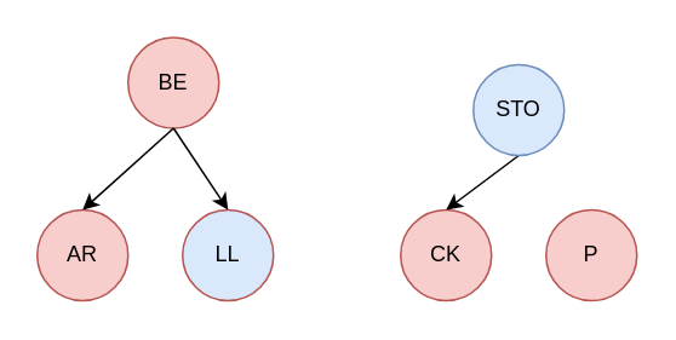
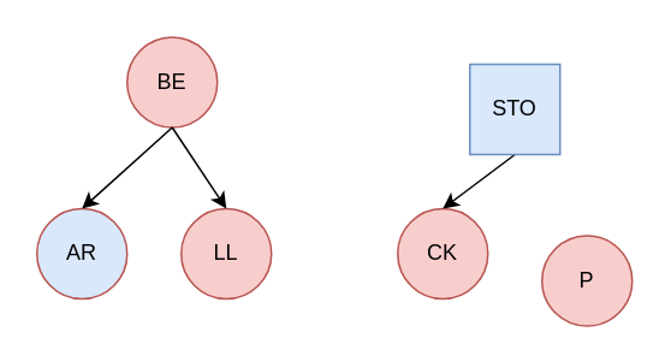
  <mxCell id="0" />
  <mxCell id="1" parent="0" />
  <mxCell id="2" value="BE" style="ellipse;whiteSpace=wrap;html=1;aspect=fixed;fillColor=#f8cecc;strokeColor=#b85450;" vertex="1" parent="1"><mxGeometry x="70" y="20" width="50" height="50" as="geometry" /></mxCell>
- <mxCell id="3" value="AR" style="ellipse;whiteSpace=wrap;html=1;aspect=fixed;fillColor=#f8cecc;strokeColor=#b85450;" vertex="1" parent="1"><mxGeometry x="20" y="115" width="50" height="50" as="geometry" /></mxCell>
- <mxCell id="4" value="LL" style="ellipse;whiteSpace=wrap;html=1;aspect=fixed;fillColor=#dae8fc;strokeColor=#b85450;" vertex="1" parent="1"><mxGeometry x="100" y="115" width="50" height="50" as="geometry" /></mxCell>
+ <mxCell id="3" value="AR" style="ellipse;whiteSpace=wrap;html=1;aspect=fixed;fillColor=#dae8fc;strokeColor=#b85450;" vertex="1" parent="1"><mxGeometry x="20" y="115" width="50" height="50" as="geometry" /></mxCell>
+ <mxCell id="4" value="LL" style="ellipse;whiteSpace=wrap;html=1;aspect=fixed;fillColor=#f8cecc;strokeColor=#b85450;" vertex="1" parent="1"><mxGeometry x="100" y="115" width="50" height="50" as="geometry" /></mxCell>
  <mxCell id="5" value="" style="endArrow=classic;html=1;exitX=0.5;exitY=1;exitDx=0;exitDy=0;entryX=0.5;entryY=0;entryDx=0;entryDy=0;" edge="1" parent="1" source="2"><mxGeometry width="50" height="50" relative="1" as="geometry"><mxPoint x="130" y="195" as="sourcePoint" /><mxPoint x="45" y="115" as="targetPoint" /></mxGeometry></mxCell>
  <mxCell id="6" value="" style="endArrow=classic;html=1;exitX=0.5;exitY=1;exitDx=0;exitDy=0;entryX=0.5;entryY=0;entryDx=0;entryDy=0;" edge="1" parent="1" source="2"><mxGeometry width="50" height="50" relative="1" as="geometry"><mxPoint x="130" y="195" as="sourcePoint" /><mxPoint x="125" y="115" as="targetPoint" /></mxGeometry></mxCell>
  <mxCell id="7" value="CK" style="ellipse;whiteSpace=wrap;html=1;aspect=fixed;fillColor=#f8cecc;strokeColor=#b85450;" vertex="1" parent="1"><mxGeometry x="220" y="115" width="50" height="50" as="geometry" /></mxCell>
- <mxCell id="8" value="P" style="ellipse;whiteSpace=wrap;html=1;aspect=fixed;fillColor=#f8cecc;strokeColor=#b85450;" vertex="1" parent="1"><mxGeometry x="300" y="115" width="50" height="50" as="geometry" /></mxCell>
+ <mxCell id="8" value="P" style="ellipse;whiteSpace=wrap;html=1;aspect=fixed;fillColor=#f8cecc;strokeColor=#b85450;" vertex="1" parent="1"><mxGeometry x="300" y="130" width="50" height="50" as="geometry" /></mxCell>
  <mxCell id="9" value="" style="endArrow=classic;html=1;exitX=0.5;exitY=1;exitDx=0;exitDy=0;" edge="1" parent="1" source="10"><mxGeometry width="50" height="50" relative="1" as="geometry"><mxPoint x="330" y="195" as="sourcePoint" /><mxPoint x="245" y="115" as="targetPoint" /></mxGeometry></mxCell>
- <mxCell id="10" value="STO" style="ellipse;whiteSpace=wrap;html=1;aspect=fixed;fillColor=#dae8fc;strokeColor=#6c8ebf;" vertex="1" parent="1"><mxGeometry x="260" y="35" width="50" height="50" as="geometry" /></mxCell>
+ <mxCell id="10" value="STO" style="whiteSpace=wrap;html=1;aspect=fixed;fillColor=#dae8fc;strokeColor=#6c8ebf;rounded=0;" vertex="1" parent="1"><mxGeometry x="260" y="35" width="50" height="50" as="geometry" /></mxCell>
